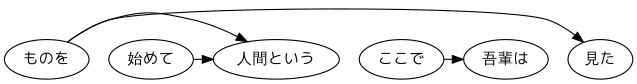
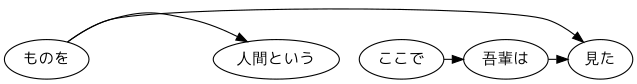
  digraph {
    fontname="DejaVu Sans Mono"
    node [fontname="DejaVu Sans Mono"]
    edge [fontname="DejaVu Sans Mono"]
    "吾輩は"
    "見た"
    "ここで"
-   "始めて"
    "人間という"
    "ものを"
    subgraph sub_1 {
      rank=same
      "吾輩は"
      "見た"
      "ここで"
-     "始めて"
      "人間という"
      "ものを"
    }
+   "吾輩は" -> "見た"
    "ここで" -> "吾輩は"
-   "始めて" -> "人間という"
    "ものを" -> "見た"
    "ものを" -> "人間という"
  }
